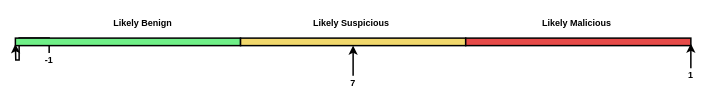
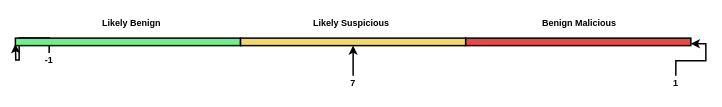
  <mxCell id="0" />
  <mxCell id="1" parent="0" />
  <mxCell id="2" style="edgeStyle=orthogonalEdgeStyle;rounded=0;orthogonalLoop=1;jettySize=auto;html=1;exitX=0.5;exitY=0;exitDx=0;exitDy=0;entryX=0.5;entryY=1;entryDx=0;entryDy=0;strokeWidth=2;" edge="1" parent="1" source="3" target="9"><mxGeometry relative="1" as="geometry"><mxPoint x="440" y="60" as="targetPoint" /></mxGeometry></mxCell>
  <mxCell id="3" value="7" style="text;html=1;strokeColor=none;fillColor=none;align=center;verticalAlign=middle;whiteSpace=wrap;rounded=0;fontStyle=1" vertex="1" parent="1"><mxGeometry x="450" y="100" width="40" height="20" as="geometry" /></mxCell>
  <mxCell id="4" style="edgeStyle=orthogonalEdgeStyle;rounded=0;orthogonalLoop=1;jettySize=auto;html=1;exitX=0.5;exitY=0;exitDx=0;exitDy=0;entryX=1;entryY=0.75;entryDx=0;entryDy=0;strokeWidth=2;" edge="1" parent="1" source="5" target="10"><mxGeometry relative="1" as="geometry"><mxPoint x="860" y="58" as="targetPoint" /></mxGeometry></mxCell>
- <mxCell id="5" value="1" style="text;html=1;strokeColor=none;fillColor=none;align=center;verticalAlign=middle;whiteSpace=wrap;rounded=0;fontStyle=1" vertex="1" parent="1"><mxGeometry x="900" y="90" width="40" height="20" as="geometry" /></mxCell>
+ <mxCell id="5" value="1" style="text;html=1;strokeColor=none;fillColor=none;align=center;verticalAlign=middle;whiteSpace=wrap;rounded=0;fontStyle=1" vertex="1" parent="1"><mxGeometry x="880" y="100" width="40" height="20" as="geometry" /></mxCell>
  <mxCell id="6" style="edgeStyle=orthogonalEdgeStyle;rounded=0;orthogonalLoop=1;jettySize=auto;html=1;exitX=0.5;exitY=0;exitDx=0;exitDy=0;entryX=0;entryY=0.75;entryDx=0;entryDy=0;fontStyle=1;strokeWidth=2;" edge="1" parent="1" source="7"><mxGeometry relative="1" as="geometry"><mxPoint x="20" y="58" as="targetPoint" /></mxGeometry></mxCell>
  <mxCell id="7" value="-1" style="text;html=1;strokeColor=none;fillColor=none;align=center;verticalAlign=middle;whiteSpace=wrap;rounded=0;fontStyle=1" vertex="1" parent="1"><mxGeometry x="45" y="70" width="40" height="20" as="geometry" /></mxCell>
  <mxCell id="8" value="" style="rounded=0;whiteSpace=wrap;html=1;fillColor=#6fef87;strokeColor=#000000;strokeWidth=2;" vertex="1" parent="1"><mxGeometry x="20" y="50" width="300" height="10" as="geometry" /></mxCell>
  <mxCell id="9" value="" style="rounded=0;whiteSpace=wrap;html=1;fillColor=#f1d86c;strokeWidth=2;" vertex="1" parent="1"><mxGeometry x="320" y="50" width="300" height="10" as="geometry" /></mxCell>
  <mxCell id="10" value="" style="rounded=0;whiteSpace=wrap;html=1;fillColor=#e64a48;strokeWidth=2;" vertex="1" parent="1"><mxGeometry x="620" y="50" width="300" height="10" as="geometry" /></mxCell>
- <mxCell id="11" value="Likely Benign&lt;br&gt;" style="text;html=1;strokeColor=none;fillColor=none;align=center;verticalAlign=middle;whiteSpace=wrap;rounded=0;fontStyle=1" vertex="1" parent="1"><mxGeometry x="145" y="20" width="90" height="20" as="geometry" /></mxCell>
+ <mxCell id="11" value="Likely Benign&lt;br&gt;" style="text;html=1;strokeColor=none;fillColor=none;align=center;verticalAlign=middle;whiteSpace=wrap;rounded=0;fontStyle=1" vertex="1" parent="1"><mxGeometry x="130" y="20" width="90" height="20" as="geometry" /></mxCell>
  <mxCell id="12" value="Likely Suspicious" style="text;html=1;resizable=0;points=[];autosize=1;align=left;verticalAlign=top;spacingTop=-4;fontStyle=1" vertex="1" parent="1"><mxGeometry x="415" y="20" width="110" height="10" as="geometry" /></mxCell>
- <mxCell id="13" value="Likely Malicious&lt;br&gt;" style="text;html=1;resizable=0;points=[];autosize=1;align=left;verticalAlign=top;spacingTop=-4;fontStyle=1" vertex="1" parent="1"><mxGeometry x="720" y="20" width="100" height="10" as="geometry" /></mxCell>
+ <mxCell id="13" value="Benign Malicious&lt;br&gt;" style="text;html=1;resizable=0;points=[];autosize=1;align=left;verticalAlign=top;spacingTop=-4;fontStyle=1" vertex="1" parent="1"><mxGeometry x="720" y="20" width="100" height="10" as="geometry" /></mxCell>
  <mxCell id="14" style="edgeStyle=orthogonalEdgeStyle;rounded=0;orthogonalLoop=1;jettySize=auto;html=1;exitX=0.5;exitY=1;exitDx=0;exitDy=0;strokeWidth=2;" edge="1" parent="1" source="11" target="11"><mxGeometry relative="1" as="geometry" /></mxCell>
